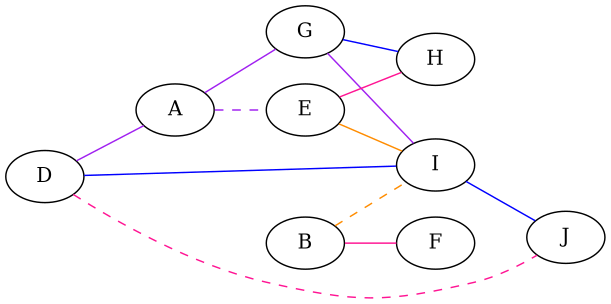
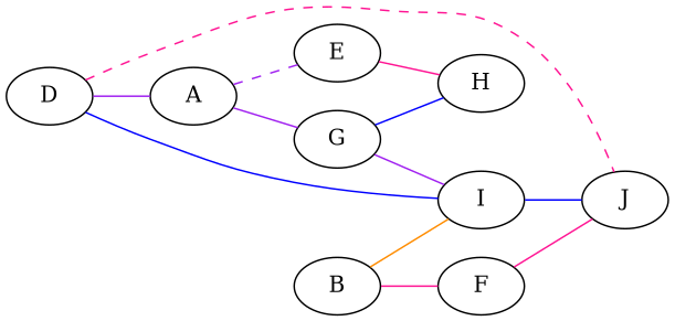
  graph {
    rankdir=LR
    edge [color=purple dir=none]
    A
    G
    E
    H
    I
    B
    F
    J
    D
    subgraph sub_1 {
      A
      G
      E
    }
    subgraph sub_2 {
      G
      E
      H
      I
      B
      F
      J
      D
    }
    subgraph sub_3 {
      A
      B
      D
    }
    subgraph sub_4 {
      G
      E
      H
      I
      F
      J
      D
    }
    A -- G [style=solid]
    A -- E [style=dashed]
    G -- H [color=blue]
    G -- I
    E -- H [color=deeppink]
-   E -- I [color=darkorange]
    I -- J [color=blue]
-   B -- I [color=darkorange style=dashed]
+   B -- I [color=darkorange]
    B -- F [color=deeppink]
+   F -- J [color=deeppink]
    D -- A [style=solid]
    D -- I [color=blue]
    D -- J [color=deeppink style=dashed]
  }
